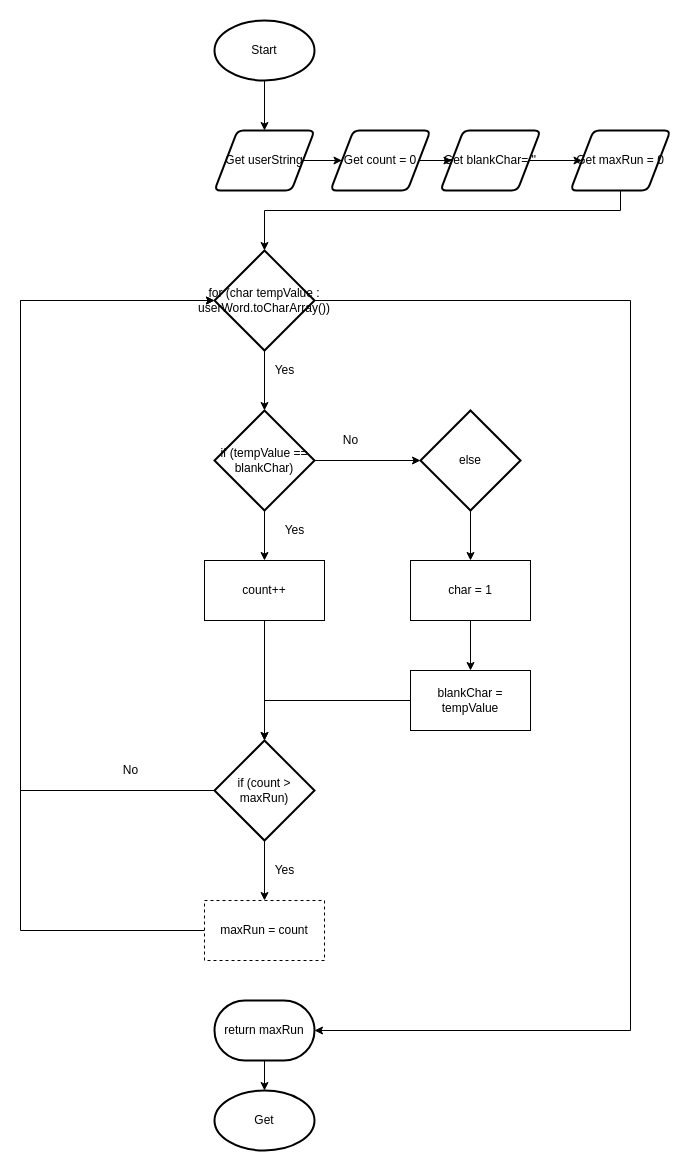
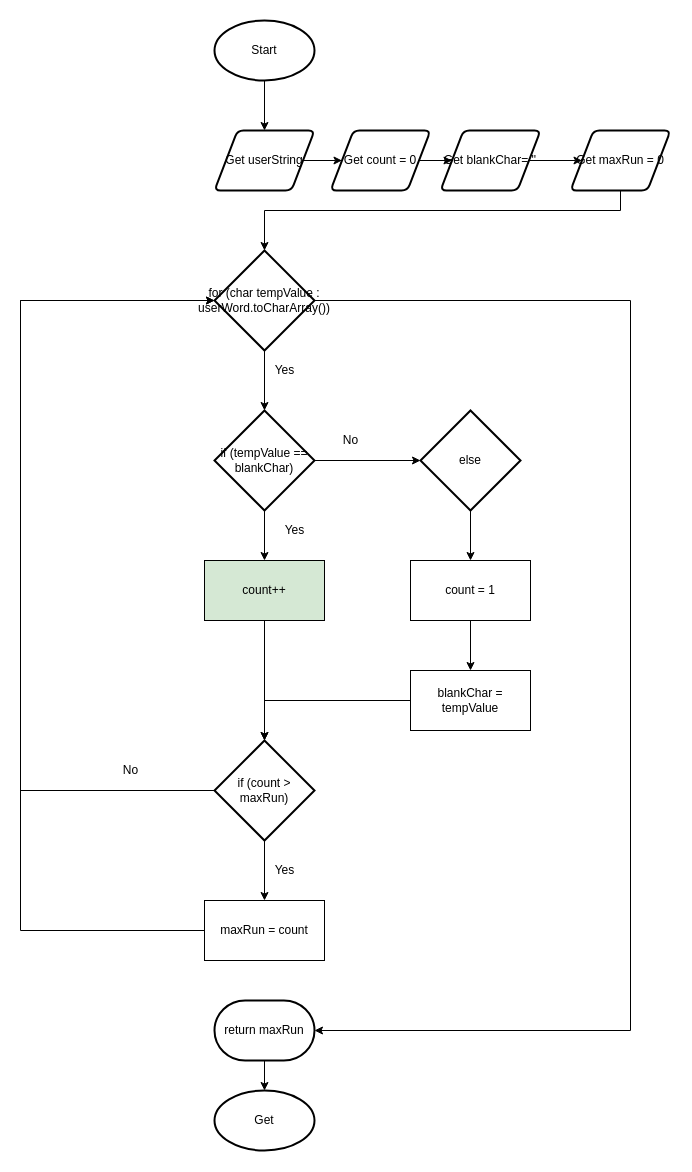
  <mxCell id="0" />
  <mxCell id="1" parent="0" />
  <mxCell id="2" style="edgeStyle=orthogonalEdgeStyle;html=1;entryX=0.5;entryY=0;entryDx=0;entryDy=0;rounded=0;" edge="1" parent="1" source="3" target="5"><mxGeometry relative="1" as="geometry" /></mxCell>
  <mxCell id="3" value="Start" style="strokeWidth=2;html=1;shape=mxgraph.flowchart.start_1;whiteSpace=wrap;" vertex="1" parent="1"><mxGeometry x="214" y="20" width="100" height="60" as="geometry" /></mxCell>
  <mxCell id="4" style="edgeStyle=orthogonalEdgeStyle;rounded=0;html=1;entryX=0;entryY=0.5;entryDx=0;entryDy=0;" edge="1" parent="1" source="5" target="7"><mxGeometry relative="1" as="geometry" /></mxCell>
  <mxCell id="5" value="Get userString" style="shape=parallelogram;html=1;strokeWidth=2;perimeter=parallelogramPerimeter;whiteSpace=wrap;rounded=1;arcSize=12;size=0.23;" vertex="1" parent="1"><mxGeometry x="214" y="130" width="100" height="60" as="geometry" /></mxCell>
  <mxCell id="6" style="edgeStyle=orthogonalEdgeStyle;rounded=0;html=1;entryX=0;entryY=0.5;entryDx=0;entryDy=0;" edge="1" parent="1" source="7" target="11"><mxGeometry relative="1" as="geometry" /></mxCell>
  <mxCell id="7" value="Get count = 0" style="shape=parallelogram;html=1;strokeWidth=2;perimeter=parallelogramPerimeter;whiteSpace=wrap;rounded=1;arcSize=12;size=0.23;" vertex="1" parent="1"><mxGeometry x="330" y="130" width="100" height="60" as="geometry" /></mxCell>
  <mxCell id="8" style="edgeStyle=orthogonalEdgeStyle;rounded=0;html=1;entryX=0.5;entryY=0;entryDx=0;entryDy=0;entryPerimeter=0;" edge="1" parent="1" source="9" target="14"><mxGeometry relative="1" as="geometry"><Array as="points"><mxPoint x="620" y="210" /><mxPoint x="264" y="210" /></Array></mxGeometry></mxCell>
  <mxCell id="9" value="Get maxRun = 0" style="shape=parallelogram;html=1;strokeWidth=2;perimeter=parallelogramPerimeter;whiteSpace=wrap;rounded=1;arcSize=12;size=0.23;" vertex="1" parent="1"><mxGeometry x="570" y="130" width="100" height="60" as="geometry" /></mxCell>
  <mxCell id="10" style="edgeStyle=orthogonalEdgeStyle;rounded=0;html=1;entryX=0;entryY=0.5;entryDx=0;entryDy=0;" edge="1" parent="1" source="11" target="9"><mxGeometry relative="1" as="geometry" /></mxCell>
  <mxCell id="11" value="Get blankChar= ''" style="shape=parallelogram;html=1;strokeWidth=2;perimeter=parallelogramPerimeter;whiteSpace=wrap;rounded=1;arcSize=12;size=0.23;" vertex="1" parent="1"><mxGeometry x="440" y="130" width="100" height="60" as="geometry" /></mxCell>
  <mxCell id="12" style="edgeStyle=orthogonalEdgeStyle;rounded=0;html=1;entryX=0.5;entryY=0;entryDx=0;entryDy=0;entryPerimeter=0;" edge="1" parent="1" source="14" target="17"><mxGeometry relative="1" as="geometry" /></mxCell>
  <mxCell id="13" style="edgeStyle=orthogonalEdgeStyle;rounded=0;html=1;entryX=1;entryY=0.5;entryDx=0;entryDy=0;entryPerimeter=0;" edge="1" parent="1" source="14" target="32"><mxGeometry relative="1" as="geometry"><Array as="points"><mxPoint x="630" y="300" /><mxPoint x="630" y="1030" /></Array></mxGeometry></mxCell>
  <mxCell id="14" value="for (char tempValue : userWord.toCharArray())" style="strokeWidth=2;html=1;shape=mxgraph.flowchart.decision;whiteSpace=wrap;" vertex="1" parent="1"><mxGeometry x="214" y="250" width="100" height="100" as="geometry" /></mxCell>
  <mxCell id="15" style="edgeStyle=orthogonalEdgeStyle;rounded=0;html=1;entryX=0.5;entryY=0;entryDx=0;entryDy=0;" edge="1" parent="1" source="17" target="19"><mxGeometry relative="1" as="geometry" /></mxCell>
  <mxCell id="16" style="edgeStyle=orthogonalEdgeStyle;rounded=0;html=1;entryX=0;entryY=0.5;entryDx=0;entryDy=0;entryPerimeter=0;" edge="1" parent="1" source="17" target="21"><mxGeometry relative="1" as="geometry" /></mxCell>
  <mxCell id="17" value="if (tempValue == blankChar)" style="strokeWidth=2;html=1;shape=mxgraph.flowchart.decision;whiteSpace=wrap;" vertex="1" parent="1"><mxGeometry x="214" y="410" width="100" height="100" as="geometry" /></mxCell>
  <mxCell id="18" style="edgeStyle=orthogonalEdgeStyle;rounded=0;html=1;entryX=0.5;entryY=0;entryDx=0;entryDy=0;entryPerimeter=0;" edge="1" parent="1" source="19" target="28"><mxGeometry relative="1" as="geometry" /></mxCell>
- <mxCell id="19" value="count++" style="rounded=0;whiteSpace=wrap;html=1;" vertex="1" parent="1"><mxGeometry x="204" y="560" width="120" height="60" as="geometry" /></mxCell>
+ <mxCell id="19" value="count++" style="rounded=0;whiteSpace=wrap;html=1;fillColor=#d5e8d4;" vertex="1" parent="1"><mxGeometry x="204" y="560" width="120" height="60" as="geometry" /></mxCell>
  <mxCell id="20" style="edgeStyle=orthogonalEdgeStyle;rounded=0;html=1;exitX=0.5;exitY=1;exitDx=0;exitDy=0;exitPerimeter=0;" edge="1" parent="1" source="21" target="23"><mxGeometry relative="1" as="geometry" /></mxCell>
  <mxCell id="21" value="else" style="strokeWidth=2;html=1;shape=mxgraph.flowchart.decision;whiteSpace=wrap;" vertex="1" parent="1"><mxGeometry x="420" y="410" width="100" height="100" as="geometry" /></mxCell>
  <mxCell id="22" style="edgeStyle=orthogonalEdgeStyle;rounded=0;html=1;entryX=0.5;entryY=0;entryDx=0;entryDy=0;" edge="1" parent="1" source="23" target="25"><mxGeometry relative="1" as="geometry" /></mxCell>
- <mxCell id="23" value="char = 1" style="rounded=0;whiteSpace=wrap;html=1;" vertex="1" parent="1"><mxGeometry x="410" y="560" width="120" height="60" as="geometry" /></mxCell>
+ <mxCell id="23" value="count = 1" style="rounded=0;whiteSpace=wrap;html=1;" vertex="1" parent="1"><mxGeometry x="410" y="560" width="120" height="60" as="geometry" /></mxCell>
  <mxCell id="24" style="edgeStyle=orthogonalEdgeStyle;rounded=0;html=1;entryX=0.5;entryY=0;entryDx=0;entryDy=0;entryPerimeter=0;" edge="1" parent="1" source="25" target="28"><mxGeometry relative="1" as="geometry" /></mxCell>
  <mxCell id="25" value="blankChar = tempValue" style="rounded=0;whiteSpace=wrap;html=1;" vertex="1" parent="1"><mxGeometry x="410" y="670" width="120" height="60" as="geometry" /></mxCell>
  <mxCell id="26" style="edgeStyle=orthogonalEdgeStyle;rounded=0;html=1;entryX=0.5;entryY=0;entryDx=0;entryDy=0;" edge="1" parent="1" source="28" target="30"><mxGeometry relative="1" as="geometry" /></mxCell>
  <mxCell id="27" style="edgeStyle=orthogonalEdgeStyle;rounded=0;html=1;entryX=0;entryY=0.5;entryDx=0;entryDy=0;entryPerimeter=0;" edge="1" parent="1" source="28" target="14"><mxGeometry relative="1" as="geometry"><Array as="points"><mxPoint x="20" y="790" /><mxPoint x="20" y="300" /></Array></mxGeometry></mxCell>
  <mxCell id="28" value="if (count &amp;gt; maxRun)" style="strokeWidth=2;html=1;shape=mxgraph.flowchart.decision;whiteSpace=wrap;" vertex="1" parent="1"><mxGeometry x="214" y="740" width="100" height="100" as="geometry" /></mxCell>
  <mxCell id="29" style="edgeStyle=orthogonalEdgeStyle;rounded=0;html=1;" edge="1" parent="1" source="30" target="14"><mxGeometry relative="1" as="geometry"><Array as="points"><mxPoint x="20" y="930" /><mxPoint x="20" y="300" /></Array></mxGeometry></mxCell>
- <mxCell id="30" value="maxRun = count" style="rounded=0;whiteSpace=wrap;html=1;dashed=1;" vertex="1" parent="1"><mxGeometry x="204" y="900" width="120" height="60" as="geometry" /></mxCell>
+ <mxCell id="30" value="maxRun = count" style="rounded=0;whiteSpace=wrap;html=1;" vertex="1" parent="1"><mxGeometry x="204" y="900" width="120" height="60" as="geometry" /></mxCell>
  <mxCell id="31" style="edgeStyle=orthogonalEdgeStyle;rounded=0;html=1;entryX=0.5;entryY=0;entryDx=0;entryDy=0;entryPerimeter=0;" edge="1" parent="1" source="32" target="33"><mxGeometry relative="1" as="geometry" /></mxCell>
  <mxCell id="32" value="return maxRun" style="strokeWidth=2;html=1;shape=mxgraph.flowchart.terminator;whiteSpace=wrap;" vertex="1" parent="1"><mxGeometry x="214" y="1000" width="100" height="60" as="geometry" /></mxCell>
  <mxCell id="33" value="Get" style="strokeWidth=2;html=1;shape=mxgraph.flowchart.start_1;whiteSpace=wrap;" vertex="1" parent="1"><mxGeometry x="214" y="1090" width="100" height="60" as="geometry" /></mxCell>
  <mxCell id="34" value="Yes" style="text;html=1;align=center;verticalAlign=middle;resizable=0;points=[];autosize=1;strokeColor=none;fillColor=none;" vertex="1" parent="1"><mxGeometry x="264" y="360" width="40" height="20" as="geometry" /></mxCell>
  <mxCell id="35" value="Yes" style="text;html=1;align=center;verticalAlign=middle;resizable=0;points=[];autosize=1;strokeColor=none;fillColor=none;" vertex="1" parent="1"><mxGeometry x="274" y="520" width="40" height="20" as="geometry" /></mxCell>
  <mxCell id="36" value="No" style="text;html=1;align=center;verticalAlign=middle;resizable=0;points=[];autosize=1;strokeColor=none;fillColor=none;" vertex="1" parent="1"><mxGeometry x="335" y="430" width="30" height="20" as="geometry" /></mxCell>
  <mxCell id="37" value="Yes" style="text;html=1;align=center;verticalAlign=middle;resizable=0;points=[];autosize=1;strokeColor=none;fillColor=none;" vertex="1" parent="1"><mxGeometry x="264" y="860" width="40" height="20" as="geometry" /></mxCell>
  <mxCell id="38" value="No" style="text;html=1;align=center;verticalAlign=middle;resizable=0;points=[];autosize=1;strokeColor=none;fillColor=none;" vertex="1" parent="1"><mxGeometry x="115" y="760" width="30" height="20" as="geometry" /></mxCell>
